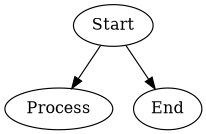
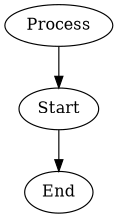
  digraph {
    n1 [label=Start]
    n2 [label=Process]
    n3 [label=End]
-   n1 -> n2
+   n2 -> n1
    n1 -> n3
  }
